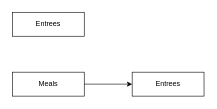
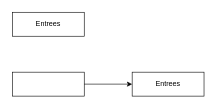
  <mxCell id="0" />
  <mxCell id="1" parent="0" />
  <mxCell id="2" value="" style="group" vertex="1" connectable="0" parent="1"><mxGeometry x="20" y="20" width="120" height="40" as="geometry" /></mxCell>
  <mxCell id="3" value="" style="rounded=0;whiteSpace=wrap;html=1;" vertex="1" parent="2"><mxGeometry width="120" height="40" as="geometry" /></mxCell>
  <mxCell id="4" value="Entrees" style="text;html=1;strokeColor=none;fillColor=none;align=center;verticalAlign=middle;whiteSpace=wrap;rounded=0;" vertex="1" parent="2"><mxGeometry x="30" y="10" width="60" height="20" as="geometry" /></mxCell>
  <mxCell id="5" value="" style="group" vertex="1" connectable="0" parent="1"><mxGeometry x="20" y="120" width="120" height="40" as="geometry" /></mxCell>
  <mxCell id="6" value="" style="rounded=0;whiteSpace=wrap;html=1;" vertex="1" parent="5"><mxGeometry width="120" height="40" as="geometry" /></mxCell>
- <mxCell id="7" value="Meals" style="text;html=1;strokeColor=none;fillColor=none;align=center;verticalAlign=middle;whiteSpace=wrap;rounded=0;" vertex="1" parent="5"><mxGeometry x="37" y="10" width="46" height="20" as="geometry" /></mxCell>
  <mxCell id="8" value="" style="group" vertex="1" connectable="0" parent="1"><mxGeometry x="220" y="120" width="120" height="40" as="geometry" /></mxCell>
  <mxCell id="9" value="" style="rounded=0;whiteSpace=wrap;html=1;" vertex="1" parent="8"><mxGeometry width="120" height="40" as="geometry" /></mxCell>
  <mxCell id="10" value="Entrees" style="text;html=1;strokeColor=none;fillColor=none;align=center;verticalAlign=middle;whiteSpace=wrap;rounded=0;" vertex="1" parent="8"><mxGeometry x="30" y="10" width="60" height="20" as="geometry" /></mxCell>
  <mxCell id="11" value="" style="endArrow=classic;html=1;exitX=1;exitY=0.5;exitDx=0;exitDy=0;entryX=0;entryY=0.5;entryDx=0;entryDy=0;" edge="1" parent="1" source="6" target="9"><mxGeometry width="50" height="50" relative="1" as="geometry"><mxPoint x="370" y="380" as="sourcePoint" /><mxPoint x="420" y="330" as="targetPoint" /></mxGeometry></mxCell>
